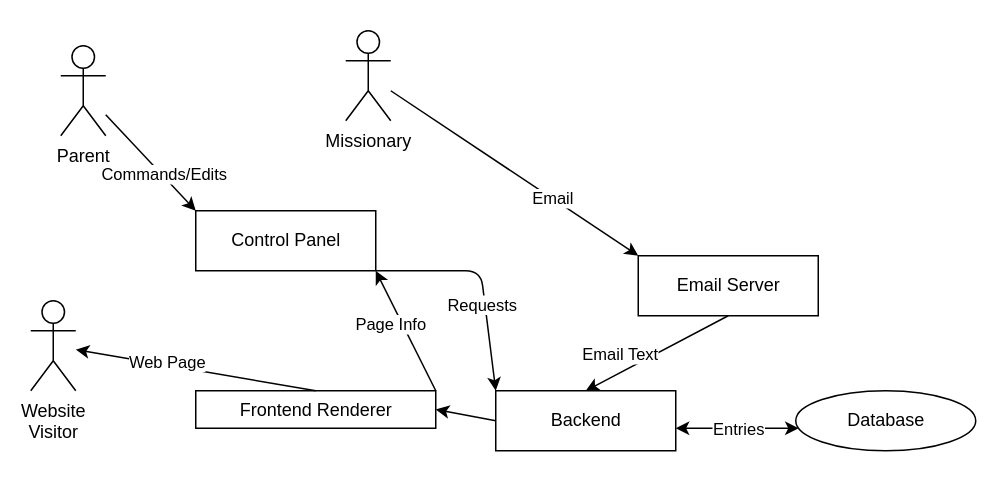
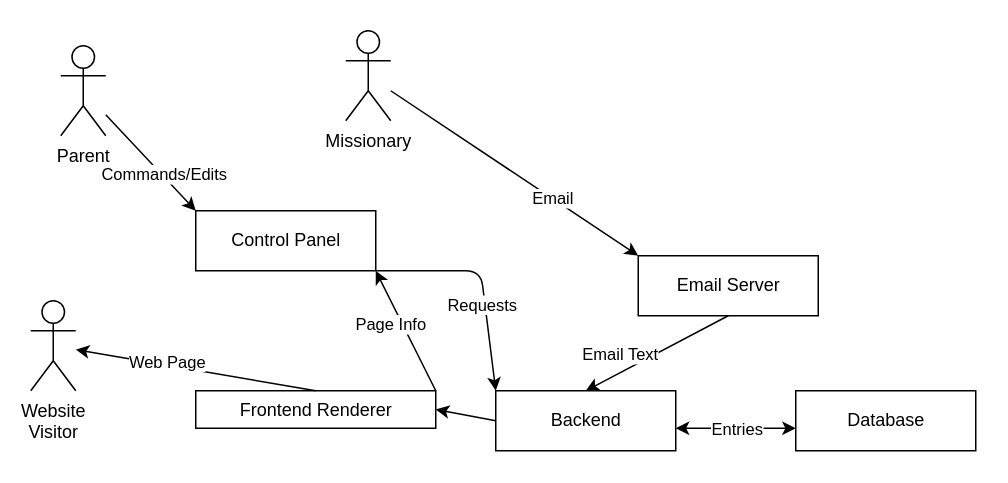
  <mxCell id="0" />
  <mxCell id="1" parent="0" />
  <mxCell id="2" value="" style="edgeStyle=orthogonalEdgeStyle;rounded=0;orthogonalLoop=1;jettySize=auto;html=1;startArrow=classic;startFill=1;" edge="1" parent="1" source="4" target="6"><mxGeometry relative="1" as="geometry"><Array as="points"><mxPoint x="510" y="285" /><mxPoint x="510" y="285" /></Array></mxGeometry></mxCell>
  <mxCell id="3" value="Entries" style="edgeLabel;html=1;align=center;verticalAlign=middle;resizable=0;points=[];" vertex="1" connectable="0" parent="2"><mxGeometry x="0.23" y="-1" relative="1" as="geometry"><mxPoint x="-9" y="-1" as="offset" /></mxGeometry></mxCell>
  <mxCell id="4" value="Backend" style="html=1;" vertex="1" parent="1"><mxGeometry x="330" y="260" width="120" height="40" as="geometry" /></mxCell>
  <mxCell id="5" value="Email Server" style="html=1;" vertex="1" parent="1"><mxGeometry x="425" y="170" width="120" height="40" as="geometry" /></mxCell>
- <mxCell id="6" value="Database" style="ellipse;html=1;" vertex="1" parent="1"><mxGeometry x="530" y="260" width="120" height="40" as="geometry" /></mxCell>
+ <mxCell id="6" value="Database" style="html=1;" vertex="1" parent="1"><mxGeometry x="530" y="260" width="120" height="40" as="geometry" /></mxCell>
  <mxCell id="7" value="Frontend Renderer" style="html=1;" vertex="1" parent="1"><mxGeometry x="130" y="260" width="160" height="25" as="geometry" /></mxCell>
  <mxCell id="8" value="Missionary" style="shape=umlActor;verticalLabelPosition=bottom;verticalAlign=top;html=1;" vertex="1" parent="1"><mxGeometry x="230" y="20" width="30" height="60" as="geometry" /></mxCell>
  <mxCell id="9" value="" style="endArrow=classic;html=1;entryX=0;entryY=0;entryDx=0;entryDy=0;" edge="1" parent="1" source="8" target="5"><mxGeometry width="50" height="50" relative="1" as="geometry"><mxPoint x="310" y="20" as="sourcePoint" /><mxPoint x="380" y="260" as="targetPoint" /></mxGeometry></mxCell>
  <mxCell id="10" value="Email" style="edgeLabel;html=1;align=center;verticalAlign=middle;resizable=0;points=[];" vertex="1" connectable="0" parent="9"><mxGeometry x="0.3" relative="1" as="geometry"><mxPoint as="offset" /></mxGeometry></mxCell>
  <mxCell id="11" value="" style="endArrow=classic;html=1;exitX=0.5;exitY=1;exitDx=0;exitDy=0;entryX=0.5;entryY=0;entryDx=0;entryDy=0;" edge="1" parent="1" source="5" target="4"><mxGeometry width="50" height="50" relative="1" as="geometry"><mxPoint x="380" y="210" as="sourcePoint" /><mxPoint x="380" y="260" as="targetPoint" /></mxGeometry></mxCell>
  <mxCell id="12" value="Email Text" style="edgeLabel;html=1;align=center;verticalAlign=middle;resizable=0;points=[];" vertex="1" connectable="0" parent="11"><mxGeometry x="0.514" y="1" relative="1" as="geometry"><mxPoint x="-1" y="-13" as="offset" /></mxGeometry></mxCell>
  <mxCell id="13" value="" style="endArrow=classic;html=1;entryX=1;entryY=0.5;entryDx=0;entryDy=0;exitX=0;exitY=0.5;exitDx=0;exitDy=0;" edge="1" parent="1" source="4" target="7"><mxGeometry width="50" height="50" relative="1" as="geometry"><mxPoint x="330" y="310" as="sourcePoint" /><mxPoint x="380" y="260" as="targetPoint" /></mxGeometry></mxCell>
  <mxCell id="14" value="Control Panel" style="html=1;" vertex="1" parent="1"><mxGeometry x="130" y="140" width="120" height="40" as="geometry" /></mxCell>
  <mxCell id="15" value="" style="endArrow=classic;html=1;exitX=0.5;exitY=0;exitDx=0;exitDy=0;" edge="1" parent="1" source="7" target="17"><mxGeometry width="50" height="50" relative="1" as="geometry"><mxPoint x="165" y="250" as="sourcePoint" /><mxPoint x="215" y="200" as="targetPoint" /></mxGeometry></mxCell>
  <mxCell id="16" value="Web Page" style="edgeLabel;html=1;align=center;verticalAlign=middle;resizable=0;points=[];" vertex="1" connectable="0" parent="15"><mxGeometry x="0.243" y="-2" relative="1" as="geometry"><mxPoint as="offset" /></mxGeometry></mxCell>
  <mxCell id="17" value="Website&lt;br&gt;Visitor" style="shape=umlActor;verticalLabelPosition=bottom;verticalAlign=top;html=1;outlineConnect=0;" vertex="1" parent="1"><mxGeometry x="20" y="200" width="30" height="60" as="geometry" /></mxCell>
  <mxCell id="18" value="Parent" style="shape=umlActor;verticalLabelPosition=bottom;verticalAlign=top;html=1;outlineConnect=0;" vertex="1" parent="1"><mxGeometry x="40" y="30" width="30" height="60" as="geometry" /></mxCell>
  <mxCell id="19" value="" style="endArrow=classic;html=1;entryX=0;entryY=0;entryDx=0;entryDy=0;" edge="1" parent="1" source="18" target="14"><mxGeometry width="50" height="50" relative="1" as="geometry"><mxPoint x="270" y="200" as="sourcePoint" /><mxPoint x="320" y="150" as="targetPoint" /></mxGeometry></mxCell>
  <mxCell id="20" value="Commands/Edits" style="edgeLabel;html=1;align=center;verticalAlign=middle;resizable=0;points=[];" vertex="1" connectable="0" parent="19"><mxGeometry x="0.262" y="1" relative="1" as="geometry"><mxPoint as="offset" /></mxGeometry></mxCell>
  <mxCell id="21" value="" style="endArrow=classic;html=1;exitX=1;exitY=1;exitDx=0;exitDy=0;entryX=0;entryY=0;entryDx=0;entryDy=0;" edge="1" parent="1" source="14" target="4"><mxGeometry width="50" height="50" relative="1" as="geometry"><mxPoint x="270" y="200" as="sourcePoint" /><mxPoint x="320" y="150" as="targetPoint" /><Array as="points"><mxPoint x="320" y="180" /></Array></mxGeometry></mxCell>
  <mxCell id="22" value="Requests" style="edgeLabel;html=1;align=center;verticalAlign=middle;resizable=0;points=[];" vertex="1" connectable="0" parent="21"><mxGeometry x="0.221" y="-2" relative="1" as="geometry"><mxPoint as="offset" /></mxGeometry></mxCell>
  <mxCell id="23" value="" style="endArrow=none;html=1;exitX=1;exitY=1;exitDx=0;exitDy=0;startArrow=classic;startFill=1;endFill=0;entryX=1;entryY=0;entryDx=0;entryDy=0;" edge="1" parent="1" source="14" target="7"><mxGeometry width="50" height="50" relative="1" as="geometry"><mxPoint x="270" y="200" as="sourcePoint" /><mxPoint x="330" y="260" as="targetPoint" /><Array as="points" /></mxGeometry></mxCell>
  <mxCell id="24" value="Page Info" style="edgeLabel;html=1;align=center;verticalAlign=middle;resizable=0;points=[];" vertex="1" connectable="0" parent="23"><mxGeometry x="0.267" relative="1" as="geometry"><mxPoint x="-16" y="-15" as="offset" /></mxGeometry></mxCell>
